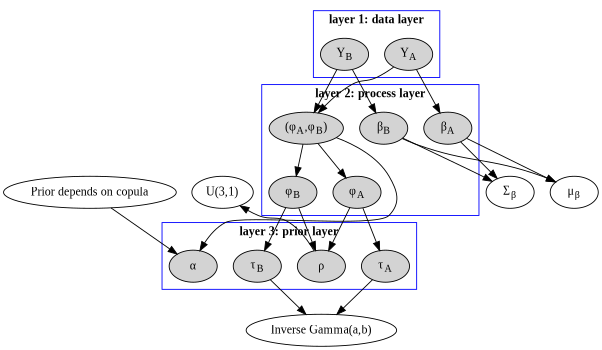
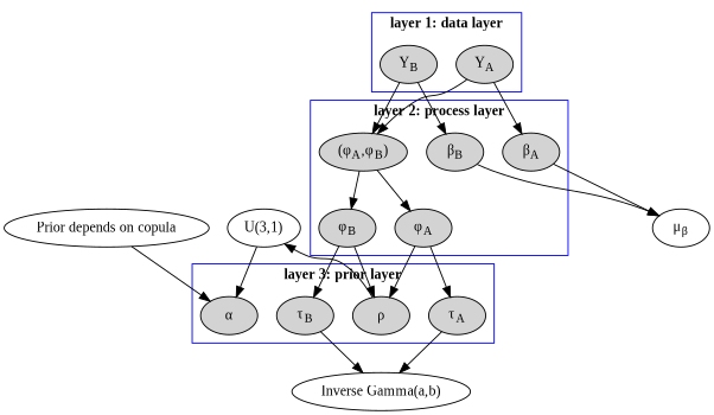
  digraph {
    fontname="Liberation Serif"
    node [fontname="Liberation Serif" style=filled]
    edge [fontname="Liberation Serif"]
    n1 [label=<&beta;<sub>A</sub>>]
    n2 [label=<&beta;<sub>B</sub>>]
    n3 [label=<&#40;&phi;<sub>A</sub>,&phi;<sub>B</sub>&#41;>]
    n4 [label=<&phi;<sub>A</sub>>]
    n5 [label=<&phi;<sub>B</sub>>]
    n6 [label=<Y<sub>A</sub>>]
    n7 [label=<Y<sub>B</sub>>]
    n8 [label=<&tau;<sub>A</sub>>]
    n9 [label=<&tau;<sub>B</sub>>]
    n10 [label=<&rho;>]
    n11 [label=<&alpha;>]
    n12 [label=<&mu;<sub>&beta;</sub>> style=""]
-   n13 [label=<&Sigma;<sub>&beta;</sub>> style=""]
    "Inverse Gamma(a,b)" [style=""]
    n15 [label="U(3,1)" style=""]
    "Prior depends on copula" [style=""]
    subgraph cluster_1 {
      color=blue
      label=<<b>layer 2: process layer</b>>
      n1
      n2
      n3
      n4
      n5
    }
    subgraph cluster_2 {
      color=blue
      label=<<b>layer 1: data layer</b>>
      n6
      n7
    }
    subgraph cluster_3 {
      color=blue
      label=<<b>layer 3: prior layer</b>>
      n8
      n9
      n10
      n11
    }
    n1 -> n12
-   n1 -> n13
    n2 -> n12
-   n2 -> n13
    n3 -> n4
    n3 -> n5
-   n3 -> n11
+   n15 -> n11
    n4 -> n8
    n4 -> n10
    n5 -> n9
    n5 -> n10
    n6 -> n1
    n6 -> n3
    n7 -> n2
    n7 -> n3
    n8 -> "Inverse Gamma(a,b)"
    n9 -> "Inverse Gamma(a,b)"
    n10 -> n15
    "Prior depends on copula" -> n11
  }
